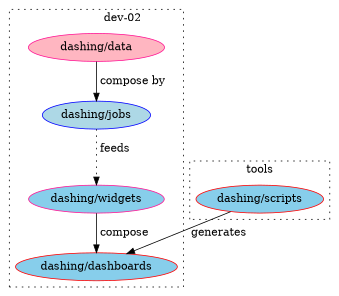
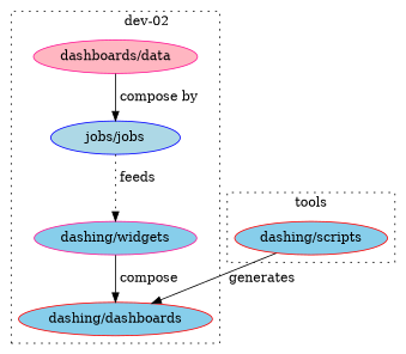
  digraph {
    fontname="DejaVu Serif"
    node [color=deeppink fillcolor=skyblue fontname="DejaVu Serif" style=filled]
    edge [fontname="DejaVu Serif" style=solid]
-   "dashing/data" [fillcolor=lightpink]
-   "dashing/jobs" [color=blue fillcolor=lightblue]
+   "dashing/data" [fillcolor=lightpink label="dashboards/data"]
+   "dashing/jobs" [color=blue fillcolor=lightblue label="jobs/jobs"]
    "dashing/widgets"
    "dashing/dashboards" [color=red]
    "dashing/scripts" [color=red]
    subgraph cluster_1 {
      label="               dev-02"
      style=dotted
      "dashing/data"
      "dashing/jobs"
      "dashing/widgets"
      "dashing/dashboards"
    }
    subgraph cluster_2 {
      label=tools
      style=dotted
      "dashing/scripts"
    }
    "dashing/data" -> "dashing/jobs" [label=" compose by"]
    "dashing/jobs" -> "dashing/widgets" [label=" feeds" style=dotted]
    "dashing/widgets" -> "dashing/dashboards" [label=" compose"]
    "dashing/scripts" -> "dashing/dashboards" [label=" generates"]
  }
